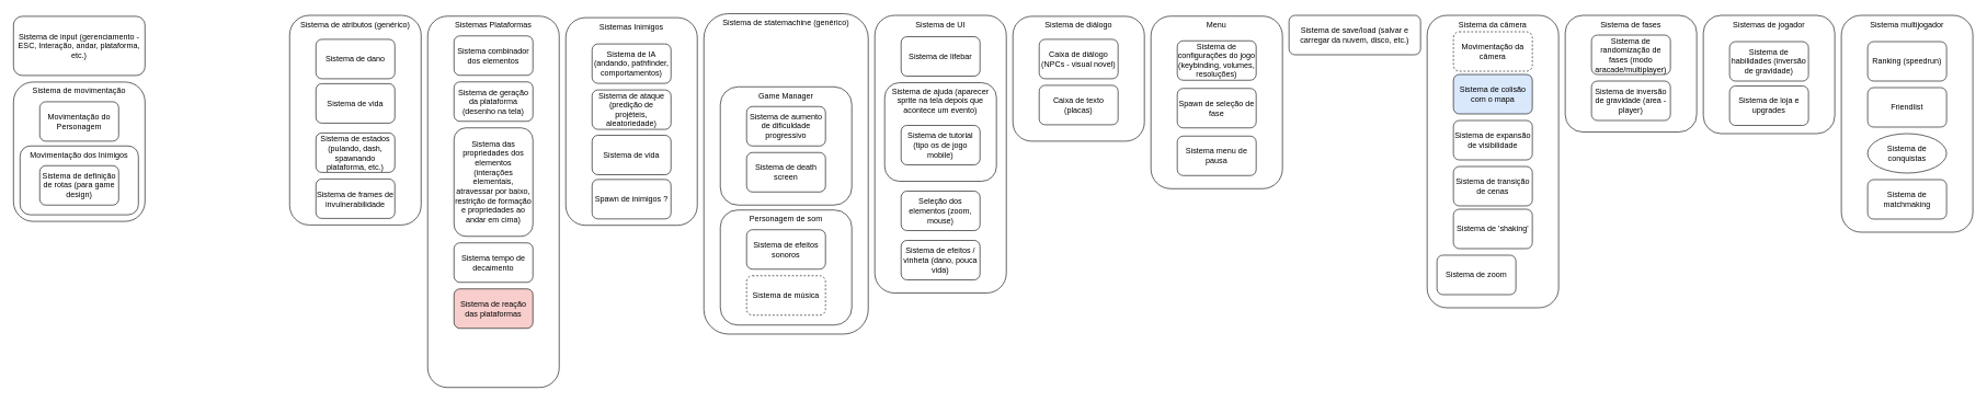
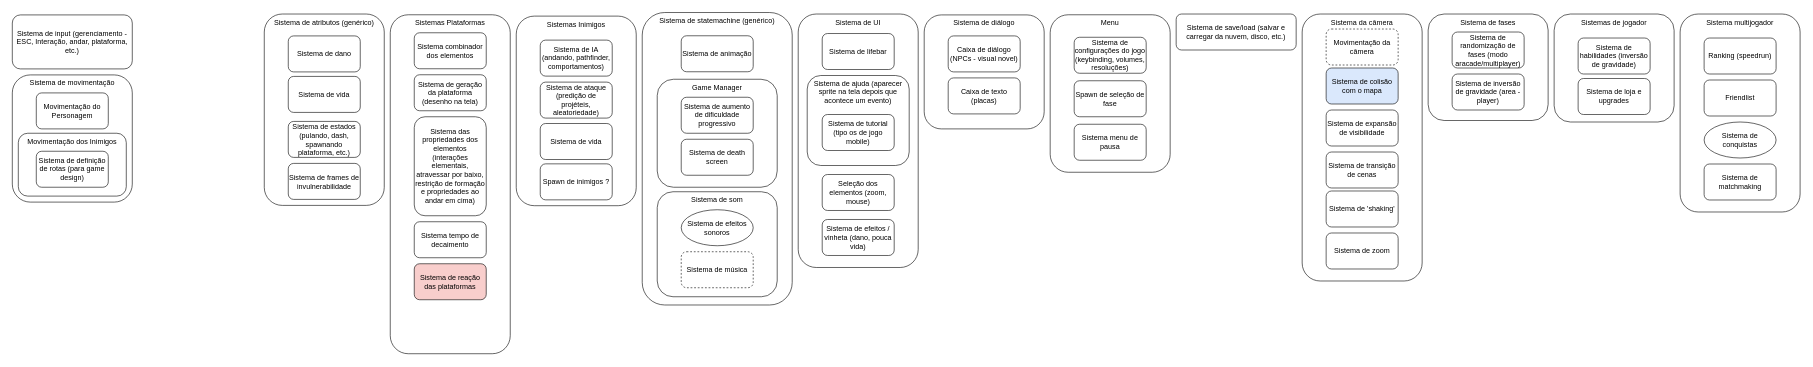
  <mxCell id="0" />
  <mxCell id="1" parent="0" />
  <mxCell id="2" value="Sistemas de jogador" style="rounded=1;whiteSpace=wrap;html=1;verticalAlign=top;" parent="1" vertex="1"><mxGeometry x="2590" y="22.5" width="200" height="180" as="geometry" /></mxCell>
  <mxCell id="3" value="Sistema de statemachine (genérico)" style="rounded=1;whiteSpace=wrap;html=1;verticalAlign=top;" parent="1" vertex="1"><mxGeometry x="1070" y="20" width="250" height="487.5" as="geometry" /></mxCell>
  <mxCell id="4" value="Sistema de diálogo" style="rounded=1;whiteSpace=wrap;html=1;verticalAlign=top;" parent="1" vertex="1"><mxGeometry x="1540" y="24" width="200" height="190" as="geometry" /></mxCell>
- <mxCell id="5" value="Personagem de som" style="rounded=1;whiteSpace=wrap;html=1;verticalAlign=top;" parent="1" vertex="1"><mxGeometry x="1095" y="318.75" width="200" height="175" as="geometry" /></mxCell>
+ <mxCell id="5" value="Sistema de som" style="rounded=1;whiteSpace=wrap;html=1;verticalAlign=top;" parent="1" vertex="1"><mxGeometry x="1095" y="318.75" width="200" height="175" as="geometry" /></mxCell>
  <mxCell id="6" value="Game Manager" style="rounded=1;whiteSpace=wrap;html=1;verticalAlign=top;" parent="1" vertex="1"><mxGeometry x="1095" y="131.25" width="200" height="180" as="geometry" /></mxCell>
  <mxCell id="7" value="Sistema de movimentação" style="rounded=1;whiteSpace=wrap;html=1;verticalAlign=top;" parent="1" vertex="1"><mxGeometry x="20" y="124" width="200" height="212" as="geometry" /></mxCell>
  <mxCell id="8" value="Sistema da câmera" style="rounded=1;whiteSpace=wrap;html=1;verticalAlign=top;" parent="1" vertex="1"><mxGeometry x="2170" y="22.5" width="200" height="445" as="geometry" /></mxCell>
  <mxCell id="9" value="Sistema de atributos (genérico)" style="rounded=1;whiteSpace=wrap;html=1;verticalAlign=top;" parent="1" vertex="1"><mxGeometry x="440" y="22.5" width="200" height="319" as="geometry" /></mxCell>
  <mxCell id="10" value="Sistema de fases" style="rounded=1;whiteSpace=wrap;html=1;verticalAlign=top;" parent="1" vertex="1"><mxGeometry x="2380" y="22.5" width="200" height="177.5" as="geometry" /></mxCell>
  <mxCell id="11" value="Sistemas Plataformas" style="rounded=1;whiteSpace=wrap;html=1;verticalAlign=top;" parent="1" vertex="1"><mxGeometry x="650" y="23.75" width="200" height="565" as="geometry" /></mxCell>
  <mxCell id="12" value="Sistema de UI" style="rounded=1;whiteSpace=wrap;html=1;verticalAlign=top;" parent="1" vertex="1"><mxGeometry x="1330" y="22.5" width="200" height="422.5" as="geometry" /></mxCell>
  <mxCell id="13" value="Movimentação do Personagem" style="rounded=1;whiteSpace=wrap;html=1;" parent="1" vertex="1"><mxGeometry x="60" y="154" width="120" height="60" as="geometry" /></mxCell>
  <mxCell id="14" value="Movimentação da câmera" style="rounded=1;whiteSpace=wrap;html=1;dashed=1;" parent="1" vertex="1"><mxGeometry x="2210" y="47.5" width="120" height="60" as="geometry" /></mxCell>
  <mxCell id="15" value="Sistema de lifebar" style="rounded=1;whiteSpace=wrap;html=1;" parent="1" vertex="1"><mxGeometry x="1370" y="55" width="120" height="60" as="geometry" /></mxCell>
  <mxCell id="16" value="Sistema de ajuda (aparecer sprite na tela depois que acontece um evento)" style="rounded=1;whiteSpace=wrap;html=1;verticalAlign=top;" parent="1" vertex="1"><mxGeometry x="1345" y="125" width="170" height="150" as="geometry" /></mxCell>
  <mxCell id="17" value="Caixa de diálogo (NPCs - visual novel)" style="rounded=1;whiteSpace=wrap;html=1;" parent="1" vertex="1"><mxGeometry x="1580" y="59" width="120" height="60" as="geometry" /></mxCell>
  <mxCell id="18" value="Caixa de texto (placas)" style="rounded=1;whiteSpace=wrap;html=1;" parent="1" vertex="1"><mxGeometry x="1580" y="129" width="120" height="60" as="geometry" /></mxCell>
  <mxCell id="19" value="Sistema de geração da plataforma (desenho na tela)" style="rounded=1;whiteSpace=wrap;html=1;" parent="1" vertex="1"><mxGeometry x="690" y="123.75" width="120" height="60" as="geometry" /></mxCell>
  <mxCell id="20" value="Sistema das propriedades dos elementos (interações elementais, atravessar por baixo, restrição de formação e propriedades ao andar em cima)" style="rounded=1;whiteSpace=wrap;html=1;" parent="1" vertex="1"><mxGeometry x="690" y="193.75" width="120" height="165" as="geometry" /></mxCell>
  <mxCell id="21" value="Sistema tempo de decaimento" style="rounded=1;whiteSpace=wrap;html=1;" parent="1" vertex="1"><mxGeometry x="690" y="368.75" width="120" height="60" as="geometry" /></mxCell>
  <mxCell id="22" value="Sistema combinador dos elementos" style="rounded=1;whiteSpace=wrap;html=1;" parent="1" vertex="1"><mxGeometry x="690" y="53.75" width="120" height="60" as="geometry" /></mxCell>
- <mxCell id="23" value="Sistema de efeitos sonoros" style="rounded=1;whiteSpace=wrap;html=1;" parent="1" vertex="1"><mxGeometry x="1135" y="348.75" width="120" height="60" as="geometry" /></mxCell>
+ <mxCell id="23" value="Sistema de efeitos sonoros" style="ellipse;whiteSpace=wrap;html=1;" parent="1" vertex="1"><mxGeometry x="1135" y="348.75" width="120" height="60" as="geometry" /></mxCell>
  <mxCell id="24" value="Sistema de música" style="rounded=1;whiteSpace=wrap;html=1;dashed=1;" parent="1" vertex="1"><mxGeometry x="1135" y="418.75" width="120" height="60" as="geometry" /></mxCell>
  <mxCell id="25" value="Sistemas Inimigos" style="rounded=1;whiteSpace=wrap;html=1;verticalAlign=top;" parent="1" vertex="1"><mxGeometry x="860" y="26" width="200" height="316" as="geometry" /></mxCell>
  <mxCell id="26" value="Sistema de IA (andando, pathfinder, comportamentos)" style="rounded=1;whiteSpace=wrap;html=1;" parent="1" vertex="1"><mxGeometry x="900" y="66" width="120" height="60" as="geometry" /></mxCell>
  <mxCell id="27" value="Sistema de dano" style="rounded=1;whiteSpace=wrap;html=1;" parent="1" vertex="1"><mxGeometry x="480" y="59" width="120" height="60" as="geometry" /></mxCell>
  <mxCell id="28" value="Sistema de ataque (predição de projéteis, aleatoriedade)" style="rounded=1;whiteSpace=wrap;html=1;" parent="1" vertex="1"><mxGeometry x="900" y="136" width="120" height="60" as="geometry" /></mxCell>
  <mxCell id="29" value="Sistema de tutorial (tipo os de jogo mobile)" style="rounded=1;whiteSpace=wrap;html=1;" parent="1" vertex="1"><mxGeometry x="1370" y="190" width="120" height="60" as="geometry" /></mxCell>
  <mxCell id="30" value="Menu" style="rounded=1;whiteSpace=wrap;html=1;verticalAlign=top;" parent="1" vertex="1"><mxGeometry x="1750" y="23.75" width="200" height="262.5" as="geometry" /></mxCell>
  <mxCell id="31" value="Sistema de save/load (salvar e carregar da nuvem, disco, etc.)" style="rounded=1;whiteSpace=wrap;html=1;" parent="1" vertex="1"><mxGeometry x="1960" y="22.5" width="200" height="60" as="geometry" /></mxCell>
  <mxCell id="32" value="Sistema de configurações do jogo (keybinding, volumes, resoluções)" style="rounded=1;whiteSpace=wrap;html=1;" parent="1" vertex="1"><mxGeometry x="1790" y="61.25" width="120" height="60" as="geometry" /></mxCell>
  <mxCell id="33" value="Spawn de seleção de fase" style="rounded=1;whiteSpace=wrap;html=1;" parent="1" vertex="1"><mxGeometry x="1790" y="133.75" width="120" height="60" as="geometry" /></mxCell>
  <mxCell id="34" value="Sistema menu de pausa" style="rounded=1;whiteSpace=wrap;html=1;" parent="1" vertex="1"><mxGeometry x="1790" y="206.25" width="120" height="60" as="geometry" /></mxCell>
  <mxCell id="35" value="Sistema multijogador" style="rounded=1;whiteSpace=wrap;html=1;verticalAlign=top;" parent="1" vertex="1"><mxGeometry x="2800" y="22.5" width="200" height="330" as="geometry" /></mxCell>
  <mxCell id="36" value="Ranking (speedrun)" style="rounded=1;whiteSpace=wrap;html=1;" parent="1" vertex="1"><mxGeometry x="2840" y="62.5" width="120" height="60" as="geometry" /></mxCell>
  <mxCell id="37" value="Friendlist" style="rounded=1;whiteSpace=wrap;html=1;" parent="1" vertex="1"><mxGeometry x="2840" y="132.5" width="120" height="60" as="geometry" /></mxCell>
  <mxCell id="38" value="Sistema de input (gerenciamento - ESC, Interação, andar, plataforma, etc.)" style="rounded=1;whiteSpace=wrap;html=1;" parent="1" vertex="1"><mxGeometry x="20" y="24" width="200" height="90" as="geometry" /></mxCell>
  <mxCell id="39" value="Sistema de conquistas" style="ellipse;whiteSpace=wrap;html=1;" parent="1" vertex="1"><mxGeometry x="2840" y="202.5" width="120" height="60" as="geometry" /></mxCell>
  <mxCell id="40" value="Sistema de randomização de fases (modo aracade/multiplayer)" style="rounded=1;whiteSpace=wrap;html=1;" parent="1" vertex="1"><mxGeometry x="2420" y="52.5" width="120" height="60" as="geometry" /></mxCell>
+ <mxCell id="41" value="Sistema de animação" style="rounded=1;whiteSpace=wrap;html=1;" parent="1" vertex="1"><mxGeometry x="1135" y="58.75" width="120" height="60" as="geometry" /></mxCell>
  <mxCell id="42" value="Sistema de vida" style="rounded=1;whiteSpace=wrap;html=1;" parent="1" vertex="1"><mxGeometry x="480" y="126.5" width="120" height="60" as="geometry" /></mxCell>
  <mxCell id="43" value="Sistema de estados (pulando, dash, spawnando plataforma, etc.)" style="rounded=1;whiteSpace=wrap;html=1;" parent="1" vertex="1"><mxGeometry x="480" y="201.5" width="120" height="60" as="geometry" /></mxCell>
  <mxCell id="44" value="Movimentação dos Inimigos" style="rounded=1;whiteSpace=wrap;html=1;verticalAlign=top;" parent="1" vertex="1"><mxGeometry x="30" y="221.25" width="180" height="104.75" as="geometry" /></mxCell>
  <mxCell id="45" value="Sistema de colisão com o mapa" style="rounded=1;whiteSpace=wrap;html=1;fillColor=#dae8fc;" parent="1" vertex="1"><mxGeometry x="2210" y="112.5" width="120" height="60" as="geometry" /></mxCell>
  <mxCell id="46" value="Sistema de expansão de visibilidade" style="rounded=1;whiteSpace=wrap;html=1;" parent="1" vertex="1"><mxGeometry x="2210" y="182.5" width="120" height="60" as="geometry" /></mxCell>
  <mxCell id="47" value="Sistema de 'shaking'" style="rounded=1;whiteSpace=wrap;html=1;" parent="1" vertex="1"><mxGeometry x="2210" y="317.5" width="120" height="60" as="geometry" /></mxCell>
  <mxCell id="48" value="Sistema de transição de cenas" style="rounded=1;whiteSpace=wrap;html=1;" parent="1" vertex="1"><mxGeometry x="2210" y="252.5" width="120" height="60" as="geometry" /></mxCell>
  <mxCell id="49" value="Sistema de efeitos / vinheta (dano, pouca vida)" style="rounded=1;whiteSpace=wrap;html=1;" parent="1" vertex="1"><mxGeometry x="1370" y="365" width="120" height="60" as="geometry" /></mxCell>
  <mxCell id="50" value="Sistema de frames de invulnerabilidade" style="rounded=1;whiteSpace=wrap;html=1;" parent="1" vertex="1"><mxGeometry x="480" y="271.5" width="120" height="60" as="geometry" /></mxCell>
- <mxCell id="51" value="Sistema de zoom" style="rounded=1;whiteSpace=wrap;html=1;" parent="1" vertex="1"><mxGeometry x="2185" y="387.5" width="120" height="60" as="geometry" /></mxCell>
+ <mxCell id="51" value="Sistema de zoom" style="rounded=1;whiteSpace=wrap;html=1;" parent="1" vertex="1"><mxGeometry x="2210" y="387.5" width="120" height="60" as="geometry" /></mxCell>
  <mxCell id="52" value="Sistema de loja e upgrades" style="rounded=1;whiteSpace=wrap;html=1;" parent="1" vertex="1"><mxGeometry x="2630" y="130" width="120" height="60" as="geometry" /></mxCell>
  <mxCell id="53" value="Sistema de aumento de dificuldade progressivo" style="rounded=1;whiteSpace=wrap;html=1;" parent="1" vertex="1"><mxGeometry x="1135" y="161.25" width="120" height="60" as="geometry" /></mxCell>
  <mxCell id="54" value="Sistema de habilidades (inversão de gravidade)" style="rounded=1;whiteSpace=wrap;html=1;" parent="1" vertex="1"><mxGeometry x="2630" y="62.5" width="120" height="60" as="geometry" /></mxCell>
  <mxCell id="55" value="Sistema de inversão de gravidade (area - player)" style="rounded=1;whiteSpace=wrap;html=1;" parent="1" vertex="1"><mxGeometry x="2420" y="122.5" width="120" height="60" as="geometry" /></mxCell>
  <mxCell id="56" value="Sistema de reação das plataformas" style="rounded=1;whiteSpace=wrap;html=1;fillColor=#f8cecc;" parent="1" vertex="1"><mxGeometry x="690" y="438.75" width="120" height="60" as="geometry" /></mxCell>
  <mxCell id="57" value="Sistema de definição de rotas (para game design)" style="rounded=1;whiteSpace=wrap;html=1;" parent="1" vertex="1"><mxGeometry x="60" y="251.25" width="120" height="60" as="geometry" /></mxCell>
  <mxCell id="58" value="Sistema de death screen" style="rounded=1;whiteSpace=wrap;html=1;" parent="1" vertex="1"><mxGeometry x="1135" y="231.25" width="120" height="60" as="geometry" /></mxCell>
  <mxCell id="59" value="Seleção dos elementos&amp;nbsp;(zoom, mouse)" style="rounded=1;whiteSpace=wrap;html=1;" parent="1" vertex="1"><mxGeometry x="1370" y="290" width="120" height="60" as="geometry" /></mxCell>
  <mxCell id="60" value="Sistema de vida" style="rounded=1;whiteSpace=wrap;html=1;" parent="1" vertex="1"><mxGeometry x="900" y="205" width="120" height="60" as="geometry" /></mxCell>
  <mxCell id="61" value="Sistema de matchmaking" style="rounded=1;whiteSpace=wrap;html=1;" parent="1" vertex="1"><mxGeometry x="2840" y="272.5" width="120" height="60" as="geometry" /></mxCell>
  <mxCell id="62" value="Spawn de inimigos ?" style="rounded=1;whiteSpace=wrap;html=1;" parent="1" vertex="1"><mxGeometry x="900" y="272.25" width="120" height="60" as="geometry" /></mxCell>
